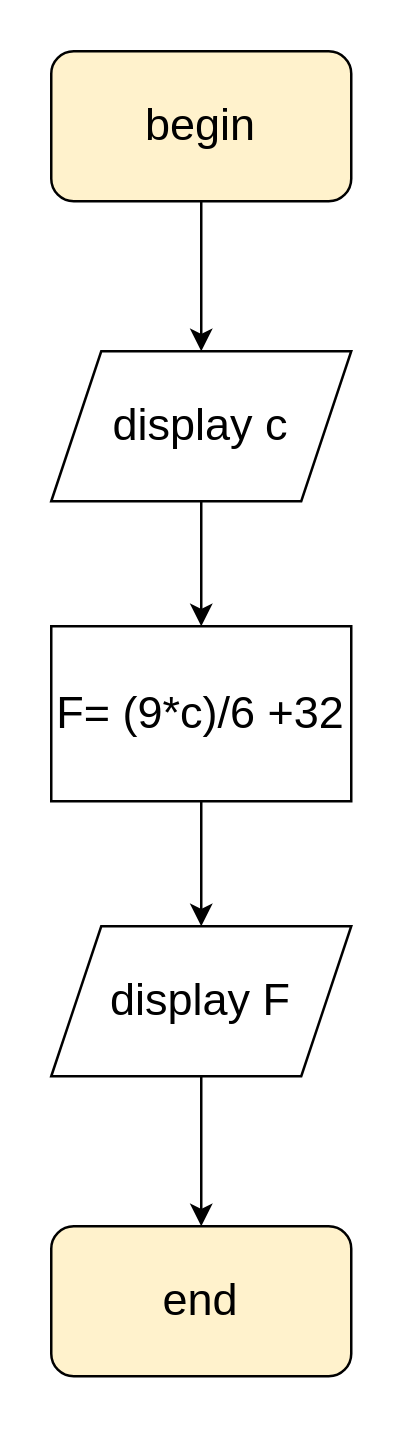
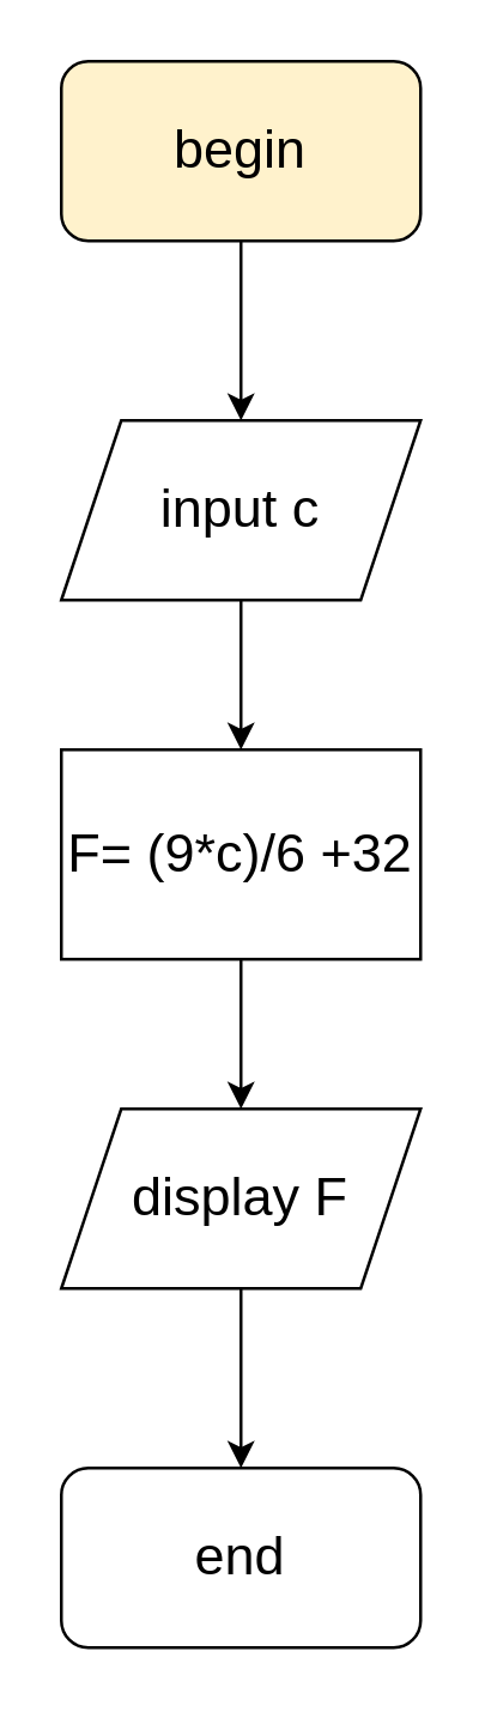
  <mxCell id="0" />
  <mxCell id="1" parent="0" />
  <mxCell id="2" value="" style="endArrow=classic;html=1;rounded=0;exitX=0.5;exitY=1;exitDx=0;exitDy=0;" edge="1" parent="1"><mxGeometry width="50" height="50" relative="1" as="geometry"><mxPoint x="80" y="80" as="sourcePoint" /><mxPoint x="80" y="140" as="targetPoint" /></mxGeometry></mxCell>
- <mxCell id="3" value="&lt;font style=&quot;font-size: 18px;&quot;&gt;display c&lt;/font&gt;" style="shape=parallelogram;perimeter=parallelogramPerimeter;whiteSpace=wrap;html=1;fixedSize=1;" vertex="1" parent="1"><mxGeometry x="20" y="140" width="120" height="60" as="geometry" /></mxCell>
+ <mxCell id="3" value="&lt;font style=&quot;font-size: 18px;&quot;&gt;input c&lt;/font&gt;" style="shape=parallelogram;perimeter=parallelogramPerimeter;whiteSpace=wrap;html=1;fixedSize=1;" vertex="1" parent="1"><mxGeometry x="20" y="140" width="120" height="60" as="geometry" /></mxCell>
  <mxCell id="4" value="" style="endArrow=classic;html=1;rounded=0;fontSize=18;exitX=0.5;exitY=1;exitDx=0;exitDy=0;" edge="1" parent="1" source="3"><mxGeometry width="50" height="50" relative="1" as="geometry"><mxPoint x="103" y="300" as="sourcePoint" /><mxPoint x="80" y="250" as="targetPoint" /></mxGeometry></mxCell>
  <mxCell id="5" value="" style="endArrow=classic;html=1;rounded=0;exitX=0.5;exitY=1;exitDx=0;exitDy=0;" edge="1" parent="1"><mxGeometry width="50" height="50" relative="1" as="geometry"><mxPoint x="80" y="310" as="sourcePoint" /><mxPoint x="80" y="370" as="targetPoint" /></mxGeometry></mxCell>
  <mxCell id="6" value="&lt;font style=&quot;font-size: 18px;&quot;&gt;display F&lt;/font&gt;" style="shape=parallelogram;perimeter=parallelogramPerimeter;whiteSpace=wrap;html=1;fixedSize=1;" vertex="1" parent="1"><mxGeometry x="20" y="370" width="120" height="60" as="geometry" /></mxCell>
  <mxCell id="7" value="" style="endArrow=classic;html=1;rounded=0;fontSize=18;exitX=0.5;exitY=1;exitDx=0;exitDy=0;" edge="1" parent="1" source="6"><mxGeometry width="50" height="50" relative="1" as="geometry"><mxPoint x="-97" y="370" as="sourcePoint" /><mxPoint x="80" y="490" as="targetPoint" /></mxGeometry></mxCell>
  <mxCell id="8" value="begin" style="rounded=1;whiteSpace=wrap;html=1;fontSize=18;fillColor=#fff2cc;" vertex="1" parent="1"><mxGeometry x="20" y="20" width="120" height="60" as="geometry" /></mxCell>
  <mxCell id="9" value="&lt;span style=&quot;&quot;&gt;F= (9*c)/6 +32&lt;/span&gt;" style="rounded=0;whiteSpace=wrap;html=1;fontSize=18;" vertex="1" parent="1"><mxGeometry x="20" y="250" width="120" height="70" as="geometry" /></mxCell>
- <mxCell id="10" value="end" style="rounded=1;whiteSpace=wrap;html=1;fontSize=18;fillColor=#fff2cc;" vertex="1" parent="1"><mxGeometry x="20" y="490" width="120" height="60" as="geometry" /></mxCell>
+ <mxCell id="10" value="end" style="rounded=1;whiteSpace=wrap;html=1;fontSize=18;" vertex="1" parent="1"><mxGeometry x="20" y="490" width="120" height="60" as="geometry" /></mxCell>
